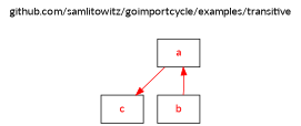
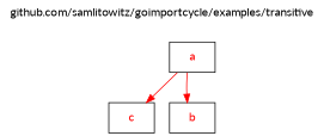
  digraph {
    fontname=Lato
    label="github.com/samlitowitz/goimportcycle/examples/transitive"
    labelloc=t
    rankdir=TB
    node [fillcolor="#ffffff" fontcolor="#ff0000" fontname=Lato shape=rect style=filled]
    edge [color="#ff0000" fontname=Lato]
    n1 [label=a]
    n2 [label=c]
    n3 [label=b]
    n1 -> n2
-   n3 -> n1
+   n1 -> n3
  }
